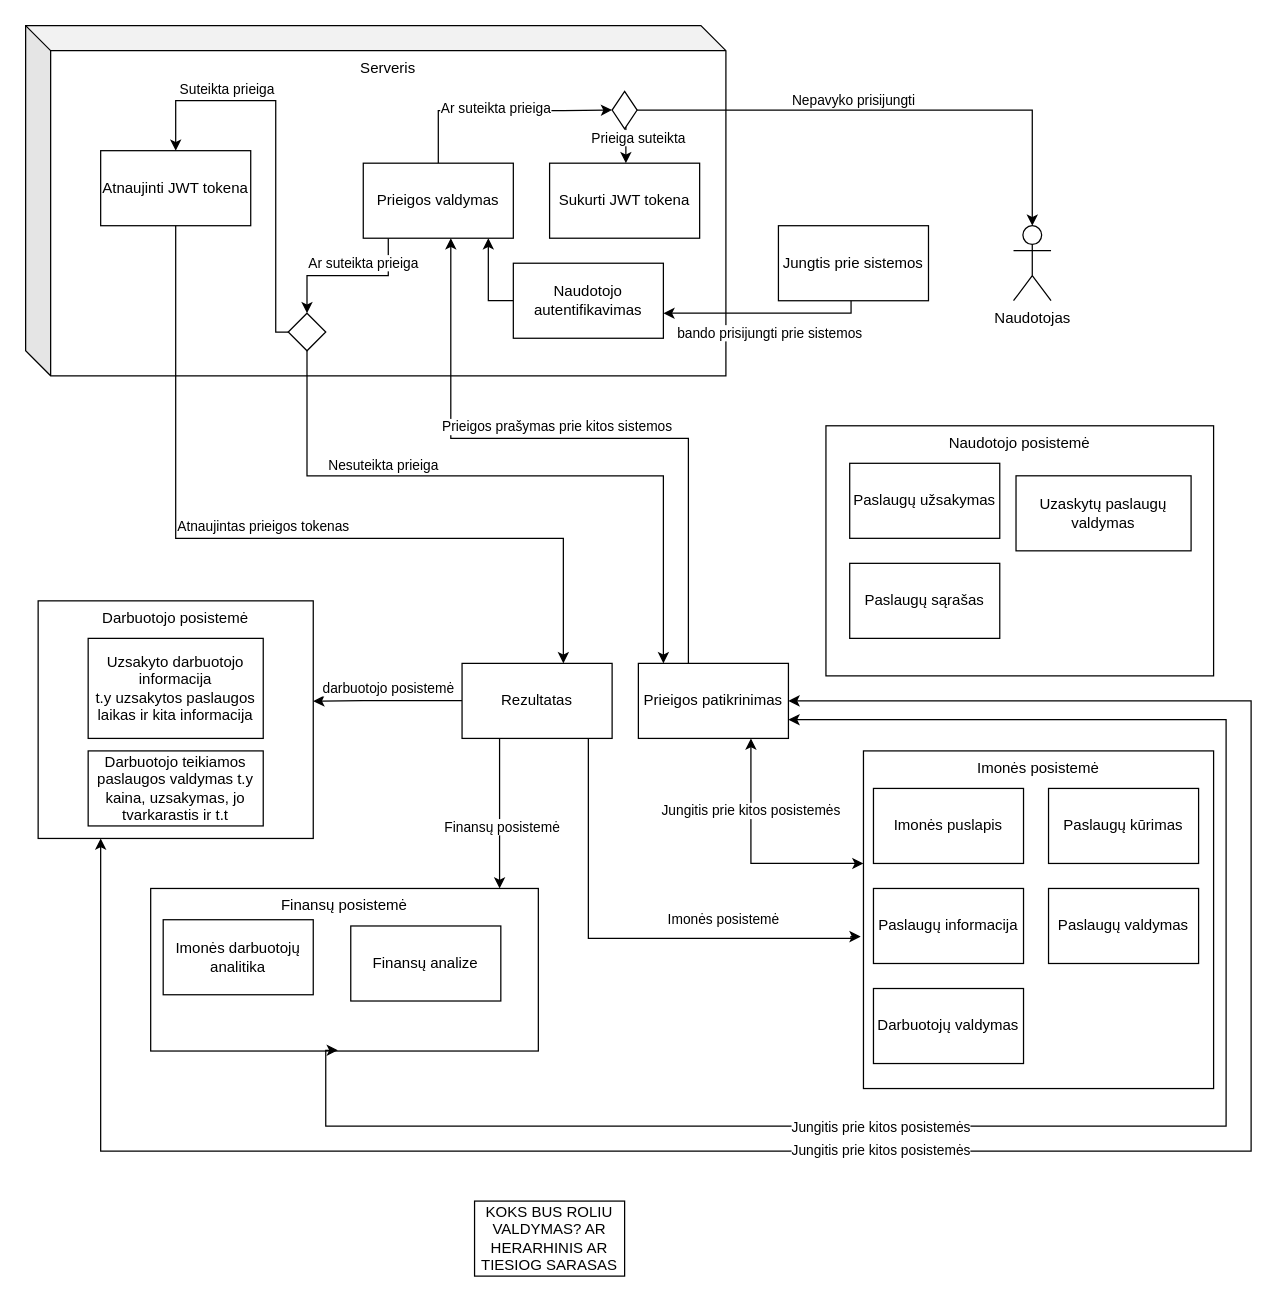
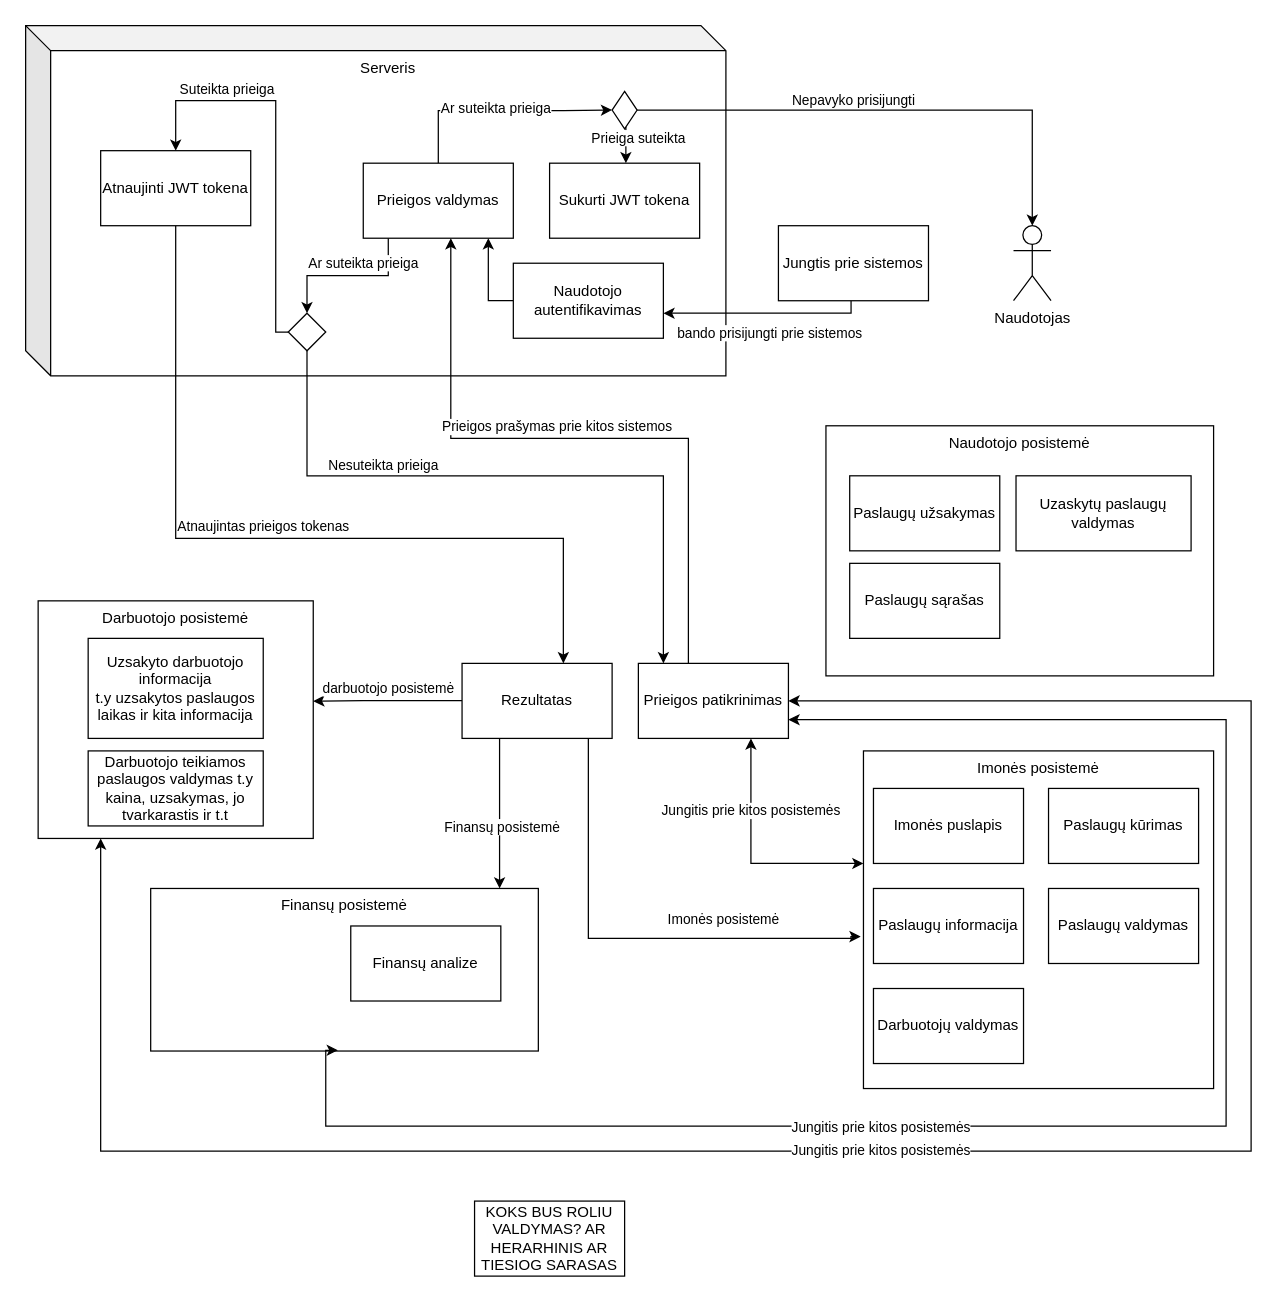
  <mxCell id="0" />
  <mxCell id="1" parent="0" />
  <mxCell id="2" value="Paslaugų sąrašas" style="rounded=0;whiteSpace=wrap;html=1;" parent="1" vertex="1"><mxGeometry x="679" y="450" width="120" height="60" as="geometry" /></mxCell>
  <mxCell id="3" value="Paslaugų informacija" style="rounded=0;whiteSpace=wrap;html=1;" parent="1" vertex="1"><mxGeometry x="698" y="710" width="120" height="60" as="geometry" /></mxCell>
  <mxCell id="4" value="Finansų analize" style="rounded=0;whiteSpace=wrap;html=1;" parent="1" vertex="1"><mxGeometry x="280" y="740" width="120" height="60" as="geometry" /></mxCell>
  <mxCell id="5" value="Serveris" style="shape=cube;whiteSpace=wrap;html=1;boundedLbl=1;backgroundOutline=1;darkOpacity=0.05;darkOpacity2=0.1;fillColor=none;verticalAlign=top;" parent="1" vertex="1"><mxGeometry x="20" y="20" width="560" height="280" as="geometry" /></mxCell>
  <mxCell id="6" value="Darbuotojų valdymas" style="rounded=0;whiteSpace=wrap;html=1;" parent="1" vertex="1"><mxGeometry x="698" y="790" width="120" height="60" as="geometry" /></mxCell>
  <mxCell id="7" value="Paslaugų valdymas" style="rounded=0;whiteSpace=wrap;html=1;" parent="1" vertex="1"><mxGeometry x="838" y="710" width="120" height="60" as="geometry" /></mxCell>
  <mxCell id="8" value="Sukurti JWT tokena" style="rounded=0;whiteSpace=wrap;html=1;" parent="1" vertex="1"><mxGeometry x="439" y="130" width="120" height="60" as="geometry" /></mxCell>
- <mxCell id="9" value="Paslaugų užsakymas" style="rounded=0;whiteSpace=wrap;html=1;" parent="1" vertex="1"><mxGeometry x="679" y="370" width="120" height="60" as="geometry" /></mxCell>
+ <mxCell id="9" value="Paslaugų užsakymas" style="rounded=0;whiteSpace=wrap;html=1;" parent="1" vertex="1"><mxGeometry x="679" y="380" width="120" height="60" as="geometry" /></mxCell>
  <mxCell id="10" value="Uzsakyto darbuotojo informacija&lt;br&gt;t.y uzsakytos paslaugos laikas ir kita informacija" style="rounded=0;whiteSpace=wrap;html=1;" parent="1" vertex="1"><mxGeometry x="70" y="510" width="140" height="80" as="geometry" /></mxCell>
  <mxCell id="11" value="Imonės puslapis" style="rounded=0;whiteSpace=wrap;html=1;" parent="1" vertex="1"><mxGeometry x="698" y="630" width="120" height="60" as="geometry" /></mxCell>
  <mxCell id="12" value="Uzaskytų paslaugų valdymas" style="rounded=0;whiteSpace=wrap;html=1;" parent="1" vertex="1"><mxGeometry x="812" y="380" width="140" height="60" as="geometry" /></mxCell>
  <mxCell id="13" value="Paslaugų kūrimas" style="rounded=0;whiteSpace=wrap;html=1;" parent="1" vertex="1"><mxGeometry x="838" y="630" width="120" height="60" as="geometry" /></mxCell>
  <mxCell id="14" value="Darbuotojo teikiamos paslaugos valdymas t.y kaina, uzsakymas, jo tvarkarastis ir t.t" style="rounded=0;whiteSpace=wrap;html=1;" parent="1" vertex="1"><mxGeometry x="70" y="600" width="140" height="60" as="geometry" /></mxCell>
  <mxCell id="15" style="edgeStyle=orthogonalEdgeStyle;rounded=0;orthogonalLoop=1;jettySize=auto;html=1;entryX=0;entryY=0.5;entryDx=0;entryDy=0;exitX=0.5;exitY=0;exitDx=0;exitDy=0;" edge="1" parent="1" source="18" target="39"><mxGeometry relative="1" as="geometry"><Array as="points"><mxPoint x="350" y="88" /><mxPoint x="450" y="88" /></Array></mxGeometry></mxCell>
  <mxCell id="16" value="Ar suteikta prieiga" style="edgeLabel;html=1;align=center;verticalAlign=middle;resizable=0;points=[];" vertex="1" connectable="0" parent="15"><mxGeometry x="-0.465" y="3" relative="1" as="geometry"><mxPoint x="39" as="offset" /></mxGeometry></mxCell>
  <mxCell id="17" value="Ar suteikta prieiga" style="edgeStyle=orthogonalEdgeStyle;rounded=0;orthogonalLoop=1;jettySize=auto;html=1;entryX=0.5;entryY=0;entryDx=0;entryDy=0;" edge="1" parent="1" source="18" target="52"><mxGeometry x="-0.2" y="-10" relative="1" as="geometry"><Array as="points"><mxPoint x="310" y="220" /><mxPoint x="245" y="220" /></Array><mxPoint as="offset" /></mxGeometry></mxCell>
  <mxCell id="18" value="Prieigos valdymas" style="rounded=0;whiteSpace=wrap;html=1;" parent="1" vertex="1"><mxGeometry x="290" y="130" width="120" height="60" as="geometry" /></mxCell>
- <mxCell id="19" value="Imonės darbuotojų analitika" style="rounded=0;whiteSpace=wrap;html=1;" parent="1" vertex="1"><mxGeometry x="130" y="735" width="120" height="60" as="geometry" /></mxCell>
  <mxCell id="20" style="edgeStyle=orthogonalEdgeStyle;rounded=0;orthogonalLoop=1;jettySize=auto;html=1;entryX=0.75;entryY=1;entryDx=0;entryDy=0;startArrow=classic;startFill=1;" edge="1" parent="1" source="22" target="44"><mxGeometry relative="1" as="geometry"><Array as="points"><mxPoint x="600" y="690" /></Array></mxGeometry></mxCell>
  <mxCell id="21" value="Jungitis prie kitos posistemės" style="edgeLabel;html=1;align=center;verticalAlign=middle;resizable=0;points=[];" vertex="1" connectable="0" parent="20"><mxGeometry x="0.46" y="-2" relative="1" as="geometry"><mxPoint x="-3" y="6" as="offset" /></mxGeometry></mxCell>
  <mxCell id="22" value="Imonės posistemė" style="rounded=0;whiteSpace=wrap;html=1;fillColor=none;verticalAlign=top;" parent="1" vertex="1"><mxGeometry x="690" y="600" width="280" height="270" as="geometry" /></mxCell>
  <mxCell id="23" style="edgeStyle=orthogonalEdgeStyle;rounded=0;orthogonalLoop=1;jettySize=auto;html=1;entryX=1;entryY=0.75;entryDx=0;entryDy=0;startArrow=classic;startFill=1;exitX=0.483;exitY=0.995;exitDx=0;exitDy=0;exitPerimeter=0;" edge="1" parent="1" source="25" target="44"><mxGeometry relative="1" as="geometry"><Array as="points"><mxPoint x="260" y="900" /><mxPoint x="980" y="900" /><mxPoint x="980" y="575" /></Array></mxGeometry></mxCell>
  <mxCell id="24" value="Jungitis prie kitos posistemės" style="edgeLabel;html=1;align=center;verticalAlign=middle;resizable=0;points=[];" vertex="1" connectable="0" parent="23"><mxGeometry x="-0.36" y="1" relative="1" as="geometry"><mxPoint x="45" y="1" as="offset" /></mxGeometry></mxCell>
  <mxCell id="25" value="Finansų posistemė" style="rounded=0;whiteSpace=wrap;html=1;verticalAlign=top;fillColor=none;" parent="1" vertex="1"><mxGeometry x="120" y="710" width="310" height="130" as="geometry" /></mxCell>
  <mxCell id="26" value="Naudotojo posistemė" style="rounded=0;whiteSpace=wrap;html=1;verticalAlign=top;fillColor=none;" parent="1" vertex="1"><mxGeometry x="660" y="340" width="310" height="200" as="geometry" /></mxCell>
  <mxCell id="27" style="edgeStyle=orthogonalEdgeStyle;rounded=0;orthogonalLoop=1;jettySize=auto;html=1;entryX=1;entryY=0.5;entryDx=0;entryDy=0;startArrow=classic;startFill=1;" edge="1" parent="1" source="29" target="44"><mxGeometry relative="1" as="geometry"><Array as="points"><mxPoint x="80" y="920" /><mxPoint x="1000" y="920" /><mxPoint x="1000" y="560" /></Array></mxGeometry></mxCell>
  <mxCell id="28" value="Jungitis prie kitos posistemės" style="edgeLabel;html=1;align=center;verticalAlign=middle;resizable=0;points=[];" vertex="1" connectable="0" parent="27"><mxGeometry x="-0.081" y="1" relative="1" as="geometry"><mxPoint as="offset" /></mxGeometry></mxCell>
  <mxCell id="29" value="Darbuotojo posistemė" style="rounded=0;whiteSpace=wrap;html=1;fillColor=none;verticalAlign=top;" parent="1" vertex="1"><mxGeometry x="30" y="480" width="220" height="190" as="geometry" /></mxCell>
  <mxCell id="30" value="KOKS BUS ROLIU VALDYMAS? AR HERARHINIS AR TIESIOG SARASAS" style="rounded=0;whiteSpace=wrap;html=1;fillColor=default;" parent="1" vertex="1"><mxGeometry x="379" y="960" width="120" height="60" as="geometry" /></mxCell>
  <mxCell id="31" style="edgeStyle=orthogonalEdgeStyle;rounded=0;orthogonalLoop=1;jettySize=auto;html=1;exitX=0.484;exitY=1;exitDx=0;exitDy=0;exitPerimeter=0;" edge="1" parent="1" source="58" target="35"><mxGeometry relative="1" as="geometry"><Array as="points"><mxPoint x="680" y="250" /></Array></mxGeometry></mxCell>
  <mxCell id="32" value="bando prisijungti prie sistemos" style="edgeLabel;html=1;align=center;verticalAlign=middle;resizable=0;points=[];" vertex="1" connectable="0" parent="31"><mxGeometry x="-0.103" y="-3" relative="1" as="geometry"><mxPoint x="-4" y="18" as="offset" /></mxGeometry></mxCell>
  <mxCell id="33" value="Naudotojas" style="shape=umlActor;verticalLabelPosition=bottom;verticalAlign=top;html=1;outlineConnect=0;" vertex="1" parent="1"><mxGeometry x="810" y="180" width="30" height="60" as="geometry" /></mxCell>
  <mxCell id="34" style="edgeStyle=orthogonalEdgeStyle;rounded=0;orthogonalLoop=1;jettySize=auto;html=1;" edge="1" parent="1" source="35" target="18"><mxGeometry relative="1" as="geometry"><Array as="points"><mxPoint x="390" y="240" /></Array></mxGeometry></mxCell>
  <mxCell id="35" value="Naudotojo autentifikavimas" style="rounded=0;whiteSpace=wrap;html=1;fillColor=default;" vertex="1" parent="1"><mxGeometry x="410" y="210" width="120" height="60" as="geometry" /></mxCell>
  <mxCell id="36" value="Prieiga suteikta" style="edgeStyle=orthogonalEdgeStyle;rounded=0;orthogonalLoop=1;jettySize=auto;html=1;" edge="1" parent="1" source="39"><mxGeometry x="-0.4" y="10" relative="1" as="geometry"><mxPoint x="500" y="130" as="targetPoint" /><Array as="points"><mxPoint x="500" y="110" /><mxPoint x="500" y="110" /></Array><mxPoint as="offset" /></mxGeometry></mxCell>
  <mxCell id="37" style="edgeStyle=orthogonalEdgeStyle;rounded=0;orthogonalLoop=1;jettySize=auto;html=1;" edge="1" parent="1" source="39" target="33"><mxGeometry relative="1" as="geometry" /></mxCell>
  <mxCell id="38" value="Nepavyko prisijungti" style="edgeLabel;html=1;align=center;verticalAlign=middle;resizable=0;points=[];" vertex="1" connectable="0" parent="37"><mxGeometry x="-0.156" y="-2" relative="1" as="geometry"><mxPoint y="-10" as="offset" /></mxGeometry></mxCell>
  <mxCell id="39" value="" style="rhombus;whiteSpace=wrap;html=1;fillColor=default;" vertex="1" parent="1"><mxGeometry x="489" y="72.5" width="20" height="30" as="geometry" /></mxCell>
  <mxCell id="40" style="edgeStyle=orthogonalEdgeStyle;rounded=0;orthogonalLoop=1;jettySize=auto;html=1;exitX=0;exitY=0.5;exitDx=0;exitDy=0;entryX=1;entryY=0.421;entryDx=0;entryDy=0;entryPerimeter=0;" edge="1" parent="1"><mxGeometry relative="1" as="geometry"><mxPoint x="369" y="559.81" as="sourcePoint" /><mxPoint x="250" y="560.2" as="targetPoint" /><Array as="points"><mxPoint x="290" y="560.21" /></Array></mxGeometry></mxCell>
  <mxCell id="41" value="darbuotojo posistemė" style="edgeLabel;html=1;align=center;verticalAlign=middle;resizable=0;points=[];" vertex="1" connectable="0" parent="40"><mxGeometry x="-0.028" y="1" relative="1" as="geometry"><mxPoint x="-1" y="-11" as="offset" /></mxGeometry></mxCell>
  <mxCell id="42" style="edgeStyle=orthogonalEdgeStyle;rounded=0;orthogonalLoop=1;jettySize=auto;html=1;exitX=0.396;exitY=0.002;exitDx=0;exitDy=0;exitPerimeter=0;" edge="1" parent="1" source="44" target="18"><mxGeometry relative="1" as="geometry"><mxPoint x="439" y="190" as="targetPoint" /><Array as="points"><mxPoint x="550" y="530" /><mxPoint x="550" y="350" /><mxPoint x="360" y="350" /></Array></mxGeometry></mxCell>
  <mxCell id="43" value="Prieigos prašymas prie kitos sistemos" style="edgeLabel;html=1;align=center;verticalAlign=middle;resizable=0;points=[];" vertex="1" connectable="0" parent="42"><mxGeometry x="0.127" y="3" relative="1" as="geometry"><mxPoint x="10" y="-13" as="offset" /></mxGeometry></mxCell>
  <mxCell id="44" value="Prieigos patikrinimas" style="rounded=0;whiteSpace=wrap;html=1;fillColor=default;" vertex="1" parent="1"><mxGeometry x="510" y="530" width="120" height="60" as="geometry" /></mxCell>
  <mxCell id="45" style="edgeStyle=orthogonalEdgeStyle;rounded=0;orthogonalLoop=1;jettySize=auto;html=1;" edge="1" parent="1" source="47" target="55"><mxGeometry relative="1" as="geometry"><Array as="points"><mxPoint x="140" y="430" /><mxPoint x="450" y="430" /></Array></mxGeometry></mxCell>
  <mxCell id="46" value="Atnaujintas prieigos tokenas" style="edgeLabel;html=1;align=center;verticalAlign=middle;resizable=0;points=[];" vertex="1" connectable="0" parent="45"><mxGeometry x="-0.157" y="-1" relative="1" as="geometry"><mxPoint x="41" y="-11" as="offset" /></mxGeometry></mxCell>
  <mxCell id="47" value="Atnaujinti JWT tokena" style="rounded=0;whiteSpace=wrap;html=1;fillColor=default;" vertex="1" parent="1"><mxGeometry x="80" y="120" width="120" height="60" as="geometry" /></mxCell>
  <mxCell id="48" style="edgeStyle=orthogonalEdgeStyle;rounded=0;orthogonalLoop=1;jettySize=auto;html=1;entryX=0.5;entryY=0;entryDx=0;entryDy=0;" edge="1" parent="1" source="52" target="47"><mxGeometry relative="1" as="geometry"><Array as="points"><mxPoint x="220" y="265" /><mxPoint x="220" y="80" /><mxPoint x="140" y="80" /></Array></mxGeometry></mxCell>
  <mxCell id="49" value="Suteikta prieiga" style="edgeLabel;html=1;align=center;verticalAlign=middle;resizable=0;points=[];" vertex="1" connectable="0" parent="48"><mxGeometry x="-0.618" y="2" relative="1" as="geometry"><mxPoint x="-38" y="-145" as="offset" /></mxGeometry></mxCell>
  <mxCell id="50" style="edgeStyle=orthogonalEdgeStyle;rounded=0;orthogonalLoop=1;jettySize=auto;html=1;" edge="1" parent="1" source="52"><mxGeometry relative="1" as="geometry"><mxPoint x="530" y="530" as="targetPoint" /><Array as="points"><mxPoint x="275" y="380" /><mxPoint x="530" y="380" /><mxPoint x="530" y="530" /></Array></mxGeometry></mxCell>
  <mxCell id="51" value="Nesuteikta prieiga" style="edgeLabel;html=1;align=center;verticalAlign=middle;resizable=0;points=[];" vertex="1" connectable="0" parent="50"><mxGeometry x="-0.664" relative="1" as="geometry"><mxPoint x="60" y="1" as="offset" /></mxGeometry></mxCell>
  <mxCell id="52" value="" style="rhombus;whiteSpace=wrap;html=1;fillColor=default;" vertex="1" parent="1"><mxGeometry x="230" y="250" width="30" height="30" as="geometry" /></mxCell>
  <mxCell id="53" style="edgeStyle=orthogonalEdgeStyle;rounded=0;orthogonalLoop=1;jettySize=auto;html=1;entryX=-0.008;entryY=0.55;entryDx=0;entryDy=0;entryPerimeter=0;" edge="1" parent="1" source="55" target="22"><mxGeometry relative="1" as="geometry"><Array as="points"><mxPoint x="470" y="750" /><mxPoint x="680" y="750" /><mxPoint x="680" y="749" /></Array></mxGeometry></mxCell>
  <mxCell id="54" value="Imonės posistemė" style="edgeLabel;html=1;align=center;verticalAlign=middle;resizable=0;points=[];" vertex="1" connectable="0" parent="53"><mxGeometry x="0.231" y="3" relative="1" as="geometry"><mxPoint x="34" y="-13" as="offset" /></mxGeometry></mxCell>
  <mxCell id="55" value="Rezultatas" style="rounded=0;whiteSpace=wrap;html=1;fillColor=default;" vertex="1" parent="1"><mxGeometry x="369" y="530" width="120" height="60" as="geometry" /></mxCell>
  <mxCell id="56" style="edgeStyle=orthogonalEdgeStyle;rounded=0;orthogonalLoop=1;jettySize=auto;html=1;exitX=0.25;exitY=1;exitDx=0;exitDy=0;" edge="1" parent="1" source="55" target="25"><mxGeometry relative="1" as="geometry"><mxPoint x="312.187" y="730" as="sourcePoint" /><Array as="points"><mxPoint x="399" y="730" /></Array></mxGeometry></mxCell>
  <mxCell id="57" value="Finansų posistemė" style="edgeLabel;html=1;align=center;verticalAlign=middle;resizable=0;points=[];" vertex="1" connectable="0" parent="56"><mxGeometry x="0.203" relative="1" as="geometry"><mxPoint x="1" y="-2" as="offset" /></mxGeometry></mxCell>
  <mxCell id="58" value="Jungtis prie sistemos" style="rounded=0;whiteSpace=wrap;html=1;fillColor=default;" vertex="1" parent="1"><mxGeometry x="622" y="180" width="120" height="60" as="geometry" /></mxCell>
